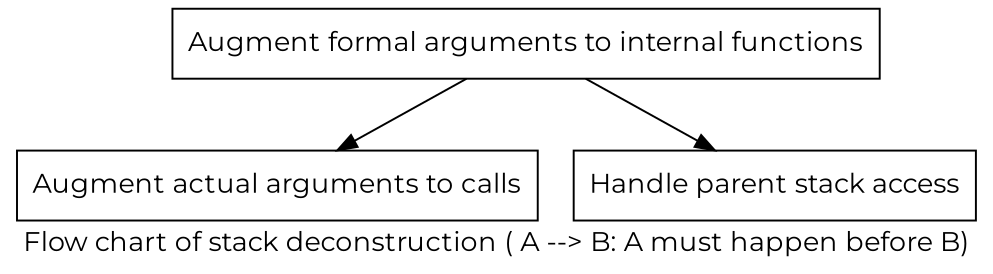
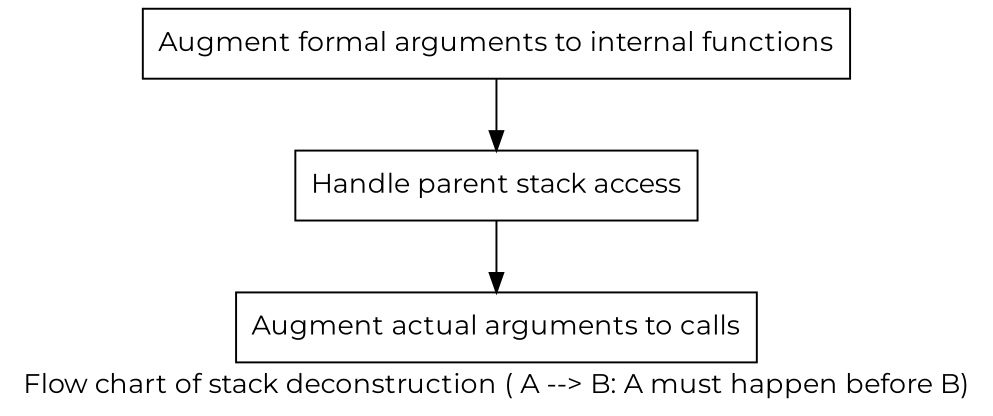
  digraph {
    fontname=Montserrat
    label="Flow chart of stack deconstruction ( A --> B: A must happen before B)"
    node [fontname=Montserrat shape=record]
    edge [fontname=Montserrat]
    n1 [label="{Augment actual arguments to calls}"]
    n2 [label="{Augment formal arguments to internal functions}"]
    n3 [label="{Handle parent stack access}"]
-   n2 -> n1
+   n3 -> n1
    n2 -> n3
  }
